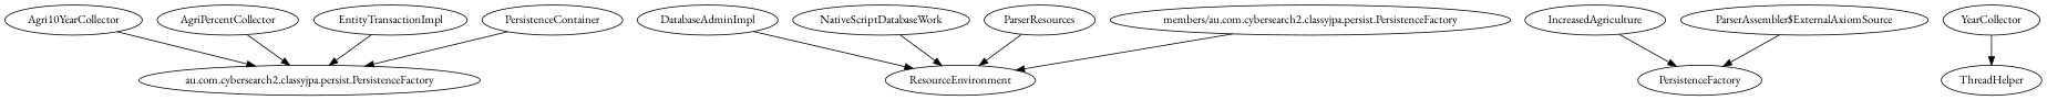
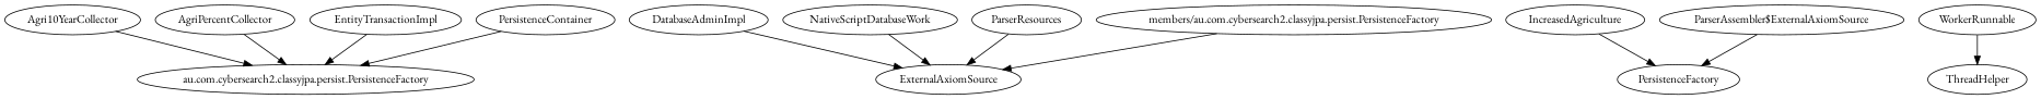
  digraph {
    concentrate=true
    fontname="EB Garamond"
    node [fontname="EB Garamond"]
    edge [fontname="EB Garamond"]
    n1 [label="au.com.cybersearch2.classyjpa.persist.PersistenceFactory"]
    Agri10YearCollector
    AgriPercentCollector
    DatabaseAdminImpl
-   ResourceEnvironment
+   ResourceEnvironment [label=ExternalAxiomSource]
    EntityTransactionImpl
    n7 [label=PersistenceFactory]
    IncreasedAgriculture
    NativeScriptDatabaseWork
    n10 [label="ParserAssembler$ExternalAxiomSource"]
    ParserResources
    PersistenceContainer
-   WorkerRunnable [label=YearCollector]
+   WorkerRunnable
    ThreadHelper
    n15 [label="members/au.com.cybersearch2.classyjpa.persist.PersistenceFactory"]
    Agri10YearCollector -> n1
    AgriPercentCollector -> n1
    DatabaseAdminImpl -> ResourceEnvironment
    EntityTransactionImpl -> n1
    IncreasedAgriculture -> n7
    NativeScriptDatabaseWork -> ResourceEnvironment
    n10 -> n7
    ParserResources -> ResourceEnvironment
    PersistenceContainer -> n1
    WorkerRunnable -> ThreadHelper
    n15 -> ResourceEnvironment
  }
